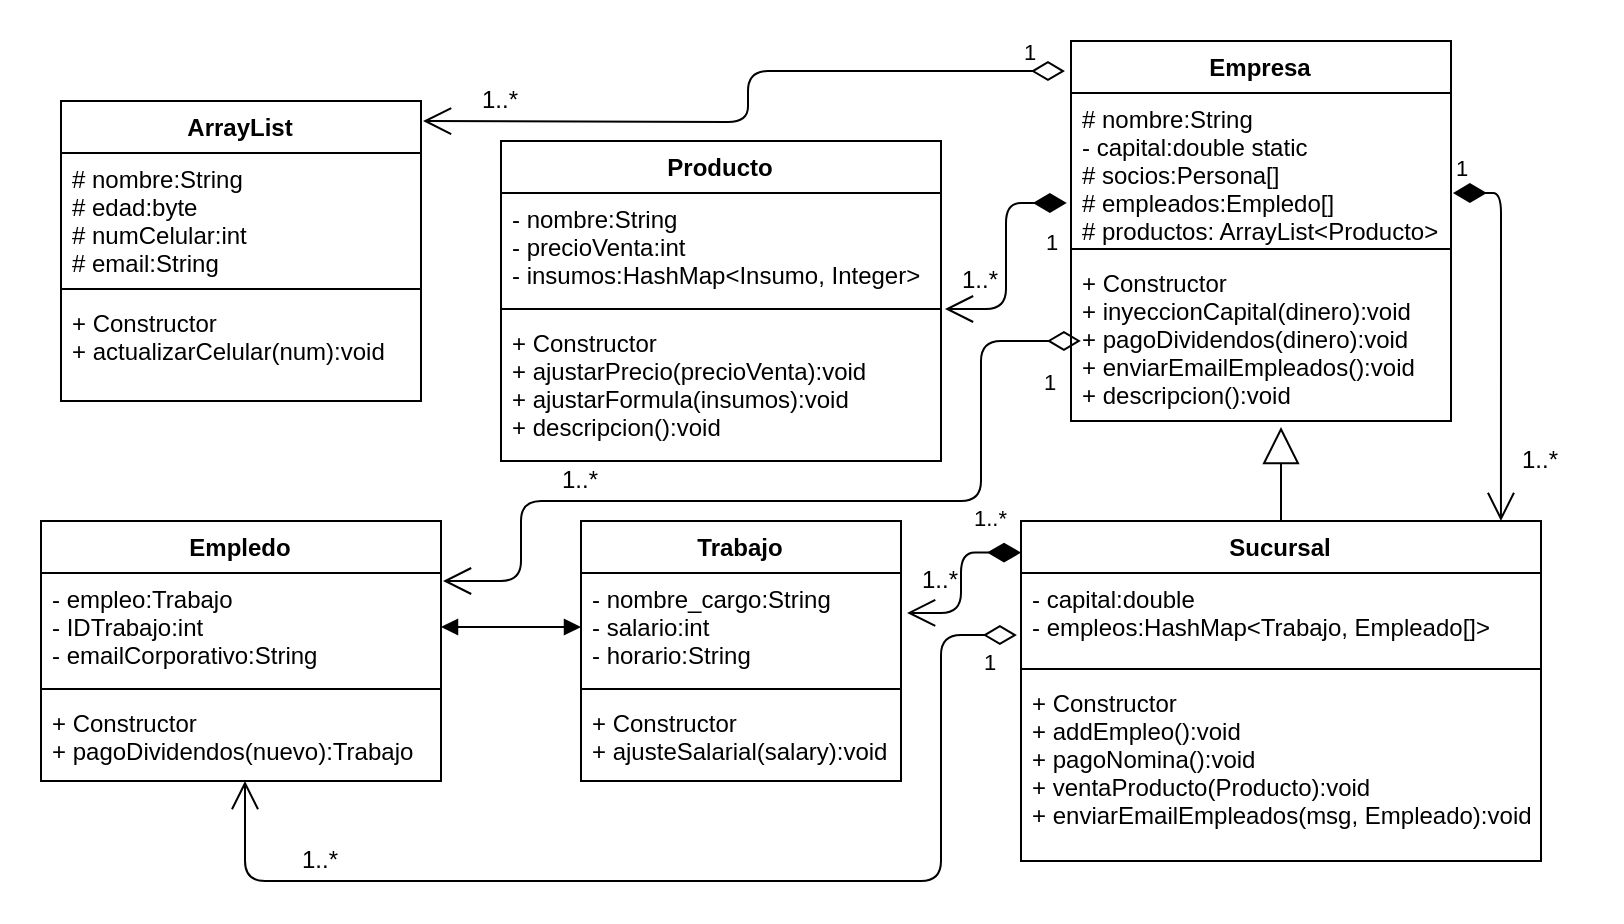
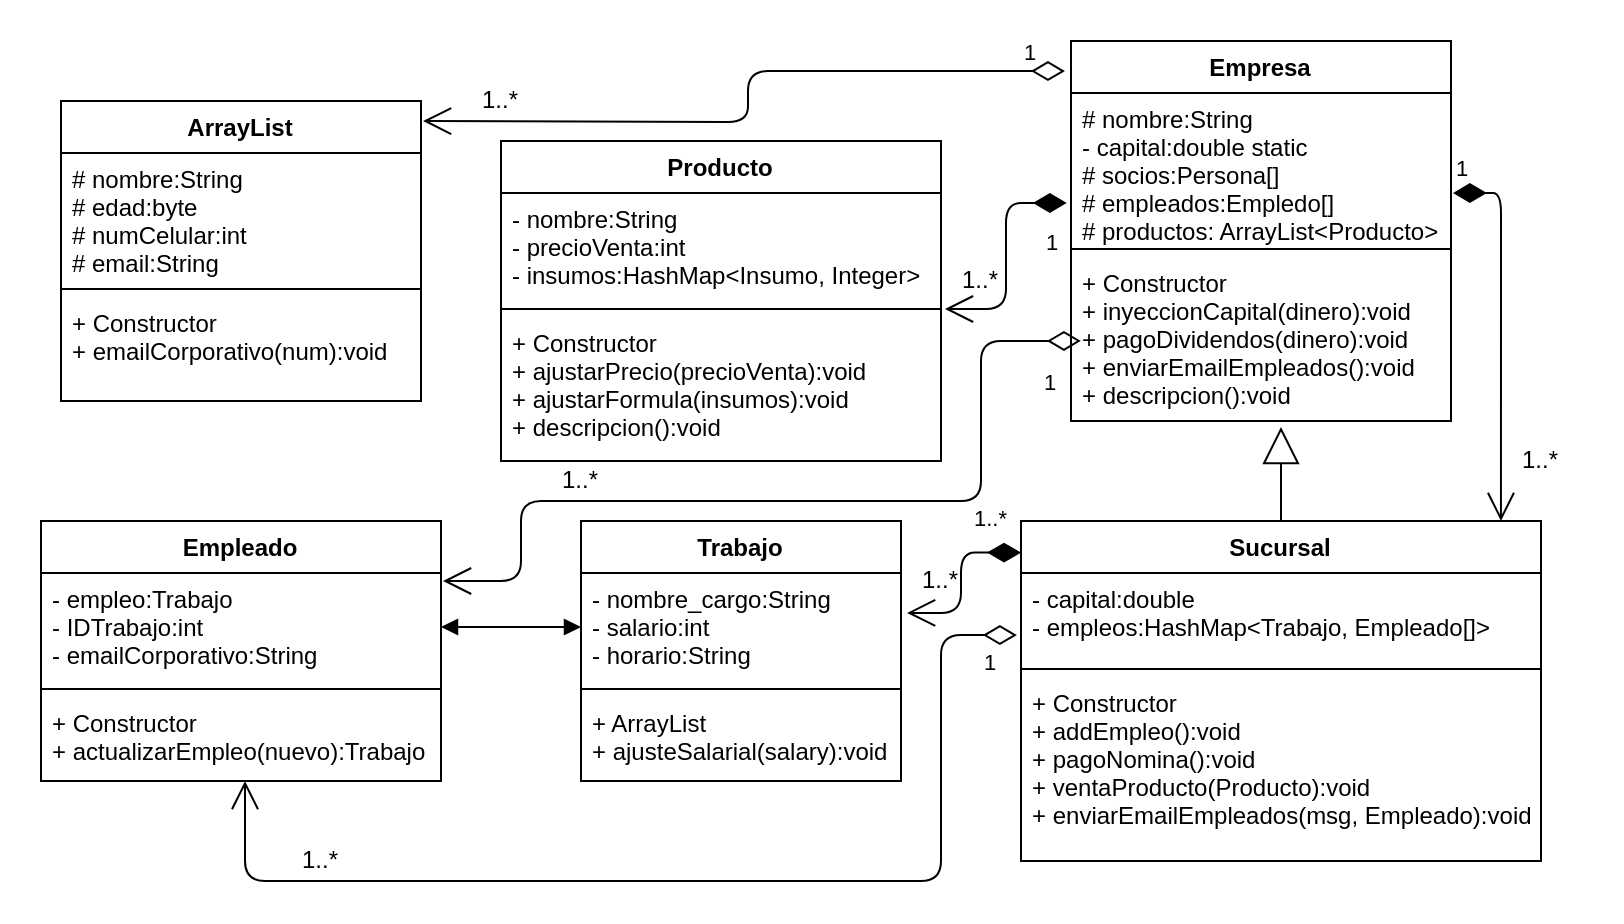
  <mxCell id="0" />
  <mxCell id="1" parent="0" />
  <mxCell id="2" value="ArrayList" style="swimlane;fontStyle=1;align=center;verticalAlign=top;childLayout=stackLayout;horizontal=1;startSize=26;horizontalStack=0;resizeParent=1;resizeParentMax=0;resizeLast=0;collapsible=1;marginBottom=0;" parent="1" vertex="1"><mxGeometry x="30" y="50" width="180" height="150" as="geometry" /></mxCell>
  <mxCell id="3" value="# nombre:String&#10;# edad:byte&#10;# numCelular:int&#10;# email:String&#10;" style="text;strokeColor=none;fillColor=none;align=left;verticalAlign=top;spacingLeft=4;spacingRight=4;overflow=hidden;rotatable=0;points=[[0,0.5],[1,0.5]];portConstraint=eastwest;" parent="2" vertex="1"><mxGeometry y="26" width="180" height="64" as="geometry" /></mxCell>
  <mxCell id="4" value="" style="line;strokeWidth=1;fillColor=none;align=left;verticalAlign=middle;spacingTop=-1;spacingLeft=3;spacingRight=3;rotatable=0;labelPosition=right;points=[];portConstraint=eastwest;" parent="2" vertex="1"><mxGeometry y="90" width="180" height="8" as="geometry" /></mxCell>
- <mxCell id="5" value="+ Constructor&#10;+ actualizarCelular(num):void&#10;" style="text;strokeColor=none;fillColor=none;align=left;verticalAlign=top;spacingLeft=4;spacingRight=4;overflow=hidden;rotatable=0;points=[[0,0.5],[1,0.5]];portConstraint=eastwest;" parent="2" vertex="1"><mxGeometry y="98" width="180" height="52" as="geometry" /></mxCell>
- <mxCell id="6" value="Empledo" style="swimlane;fontStyle=1;align=center;verticalAlign=top;childLayout=stackLayout;horizontal=1;startSize=26;horizontalStack=0;resizeParent=1;resizeParentMax=0;resizeLast=0;collapsible=1;marginBottom=0;" parent="1" vertex="1"><mxGeometry x="20" y="260" width="200" height="130" as="geometry" /></mxCell>
+ <mxCell id="5" value="+ Constructor&#10;+ emailCorporativo(num):void&#10;" style="text;strokeColor=none;fillColor=none;align=left;verticalAlign=top;spacingLeft=4;spacingRight=4;overflow=hidden;rotatable=0;points=[[0,0.5],[1,0.5]];portConstraint=eastwest;" parent="2" vertex="1"><mxGeometry y="98" width="180" height="52" as="geometry" /></mxCell>
+ <mxCell id="6" value="Empleado" style="swimlane;fontStyle=1;align=center;verticalAlign=top;childLayout=stackLayout;horizontal=1;startSize=26;horizontalStack=0;resizeParent=1;resizeParentMax=0;resizeLast=0;collapsible=1;marginBottom=0;" parent="1" vertex="1"><mxGeometry x="20" y="260" width="200" height="130" as="geometry" /></mxCell>
  <mxCell id="7" value="- empleo:Trabajo&#10;- IDTrabajo:int&#10;- emailCorporativo:String&#10;" style="text;strokeColor=none;fillColor=none;align=left;verticalAlign=top;spacingLeft=4;spacingRight=4;overflow=hidden;rotatable=0;points=[[0,0.5],[1,0.5]];portConstraint=eastwest;" parent="6" vertex="1"><mxGeometry y="26" width="200" height="54" as="geometry" /></mxCell>
  <mxCell id="8" value="" style="line;strokeWidth=1;fillColor=none;align=left;verticalAlign=middle;spacingTop=-1;spacingLeft=3;spacingRight=3;rotatable=0;labelPosition=right;points=[];portConstraint=eastwest;" parent="6" vertex="1"><mxGeometry y="80" width="200" height="8" as="geometry" /></mxCell>
- <mxCell id="9" value="+ Constructor&#10;+ pagoDividendos(nuevo):Trabajo&#10;" style="text;strokeColor=none;fillColor=none;align=left;verticalAlign=top;spacingLeft=4;spacingRight=4;overflow=hidden;rotatable=0;points=[[0,0.5],[1,0.5]];portConstraint=eastwest;" parent="6" vertex="1"><mxGeometry y="88" width="200" height="42" as="geometry" /></mxCell>
+ <mxCell id="9" value="+ Constructor&#10;+ actualizarEmpleo(nuevo):Trabajo&#10;" style="text;strokeColor=none;fillColor=none;align=left;verticalAlign=top;spacingLeft=4;spacingRight=4;overflow=hidden;rotatable=0;points=[[0,0.5],[1,0.5]];portConstraint=eastwest;" parent="6" vertex="1"><mxGeometry y="88" width="200" height="42" as="geometry" /></mxCell>
  <mxCell id="10" value="Empresa" style="swimlane;fontStyle=1;align=center;verticalAlign=top;childLayout=stackLayout;horizontal=1;startSize=26;horizontalStack=0;resizeParent=1;resizeParentMax=0;resizeLast=0;collapsible=1;marginBottom=0;" parent="1" vertex="1"><mxGeometry x="535" y="20" width="190" height="190" as="geometry" /></mxCell>
  <mxCell id="11" value="# nombre:String&#10;- capital:double static&#10;# socios:Persona[]&#10;# empleados:Empledo[]&#10;# productos: ArrayList&lt;Producto&gt;&#10;" style="text;strokeColor=none;fillColor=none;align=left;verticalAlign=top;spacingLeft=4;spacingRight=4;overflow=hidden;rotatable=0;points=[[0,0.5],[1,0.5]];portConstraint=eastwest;" parent="10" vertex="1"><mxGeometry y="26" width="190" height="74" as="geometry" /></mxCell>
  <mxCell id="12" value="" style="line;strokeWidth=1;fillColor=none;align=left;verticalAlign=middle;spacingTop=-1;spacingLeft=3;spacingRight=3;rotatable=0;labelPosition=right;points=[];portConstraint=eastwest;" parent="10" vertex="1"><mxGeometry y="100" width="190" height="8" as="geometry" /></mxCell>
  <mxCell id="13" value="+ Constructor&#10;+ inyeccionCapital(dinero):void&#10;+ pagoDividendos(dinero):void&#10;+ enviarEmailEmpleados():void&#10;+ descripcion():void&#10;&#10;" style="text;strokeColor=none;fillColor=none;align=left;verticalAlign=top;spacingLeft=4;spacingRight=4;overflow=hidden;rotatable=0;points=[[0,0.5],[1,0.5]];portConstraint=eastwest;" parent="10" vertex="1"><mxGeometry y="108" width="190" height="82" as="geometry" /></mxCell>
  <mxCell id="14" value="Sucursal" style="swimlane;fontStyle=1;align=center;verticalAlign=top;childLayout=stackLayout;horizontal=1;startSize=26;horizontalStack=0;resizeParent=1;resizeParentMax=0;resizeLast=0;collapsible=1;marginBottom=0;" parent="1" vertex="1"><mxGeometry x="510" y="260" width="260" height="170" as="geometry" /></mxCell>
  <mxCell id="15" value="- capital:double&#10;- empleos:HashMap&lt;Trabajo, Empleado[]&gt;&#10;" style="text;strokeColor=none;fillColor=none;align=left;verticalAlign=top;spacingLeft=4;spacingRight=4;overflow=hidden;rotatable=0;points=[[0,0.5],[1,0.5]];portConstraint=eastwest;" parent="14" vertex="1"><mxGeometry y="26" width="260" height="44" as="geometry" /></mxCell>
  <mxCell id="16" value="" style="line;strokeWidth=1;fillColor=none;align=left;verticalAlign=middle;spacingTop=-1;spacingLeft=3;spacingRight=3;rotatable=0;labelPosition=right;points=[];portConstraint=eastwest;" parent="14" vertex="1"><mxGeometry y="70" width="260" height="8" as="geometry" /></mxCell>
  <mxCell id="17" value="+ Constructor&#10;+ addEmpleo():void&#10;+ pagoNomina():void&#10;+ ventaProducto(Producto):void&#10;+ enviarEmailEmpleados(msg, Empleado):void&#10;" style="text;strokeColor=none;fillColor=none;align=left;verticalAlign=top;spacingLeft=4;spacingRight=4;overflow=hidden;rotatable=0;points=[[0,0.5],[1,0.5]];portConstraint=eastwest;" parent="14" vertex="1"><mxGeometry y="78" width="260" height="92" as="geometry" /></mxCell>
  <mxCell id="18" value="Trabajo" style="swimlane;fontStyle=1;align=center;verticalAlign=top;childLayout=stackLayout;horizontal=1;startSize=26;horizontalStack=0;resizeParent=1;resizeParentMax=0;resizeLast=0;collapsible=1;marginBottom=0;" parent="1" vertex="1"><mxGeometry x="290" y="260" width="160" height="130" as="geometry" /></mxCell>
  <mxCell id="19" value="- nombre_cargo:String&#10;- salario:int&#10;- horario:String&#10;&#10;" style="text;strokeColor=none;fillColor=none;align=left;verticalAlign=top;spacingLeft=4;spacingRight=4;overflow=hidden;rotatable=0;points=[[0,0.5],[1,0.5]];portConstraint=eastwest;" parent="18" vertex="1"><mxGeometry y="26" width="160" height="54" as="geometry" /></mxCell>
  <mxCell id="20" value="" style="line;strokeWidth=1;fillColor=none;align=left;verticalAlign=middle;spacingTop=-1;spacingLeft=3;spacingRight=3;rotatable=0;labelPosition=right;points=[];portConstraint=eastwest;" parent="18" vertex="1"><mxGeometry y="80" width="160" height="8" as="geometry" /></mxCell>
- <mxCell id="21" value="+ Constructor&#10;+ ajusteSalarial(salary):void&#10;" style="text;strokeColor=none;fillColor=none;align=left;verticalAlign=top;spacingLeft=4;spacingRight=4;overflow=hidden;rotatable=0;points=[[0,0.5],[1,0.5]];portConstraint=eastwest;" parent="18" vertex="1"><mxGeometry y="88" width="160" height="42" as="geometry" /></mxCell>
+ <mxCell id="21" value="+ ArrayList&#10;+ ajusteSalarial(salary):void&#10;" style="text;strokeColor=none;fillColor=none;align=left;verticalAlign=top;spacingLeft=4;spacingRight=4;overflow=hidden;rotatable=0;points=[[0,0.5],[1,0.5]];portConstraint=eastwest;" parent="18" vertex="1"><mxGeometry y="88" width="160" height="42" as="geometry" /></mxCell>
  <mxCell id="22" value="Producto" style="swimlane;fontStyle=1;align=center;verticalAlign=top;childLayout=stackLayout;horizontal=1;startSize=26;horizontalStack=0;resizeParent=1;resizeParentMax=0;resizeLast=0;collapsible=1;marginBottom=0;" parent="1" vertex="1"><mxGeometry x="250" y="70" width="220" height="160" as="geometry" /></mxCell>
  <mxCell id="23" value="- nombre:String&#10;- precioVenta:int&#10;- insumos:HashMap&lt;Insumo, Integer&gt;&#10;" style="text;strokeColor=none;fillColor=none;align=left;verticalAlign=top;spacingLeft=4;spacingRight=4;overflow=hidden;rotatable=0;points=[[0,0.5],[1,0.5]];portConstraint=eastwest;" parent="22" vertex="1"><mxGeometry y="26" width="220" height="54" as="geometry" /></mxCell>
  <mxCell id="24" value="" style="line;strokeWidth=1;fillColor=none;align=left;verticalAlign=middle;spacingTop=-1;spacingLeft=3;spacingRight=3;rotatable=0;labelPosition=right;points=[];portConstraint=eastwest;" parent="22" vertex="1"><mxGeometry y="80" width="220" height="8" as="geometry" /></mxCell>
  <mxCell id="25" value="+ Constructor&#10;+ ajustarPrecio(precioVenta):void&#10;+ ajustarFormula(insumos):void&#10;+ descripcion():void&#10;" style="text;strokeColor=none;fillColor=none;align=left;verticalAlign=top;spacingLeft=4;spacingRight=4;overflow=hidden;rotatable=0;points=[[0,0.5],[1,0.5]];portConstraint=eastwest;" parent="22" vertex="1"><mxGeometry y="88" width="220" height="72" as="geometry" /></mxCell>
  <mxCell id="26" value="" style="endArrow=block;endSize=16;endFill=0;html=1;exitX=0.5;exitY=0;exitDx=0;exitDy=0;" parent="1" source="14" edge="1"><mxGeometry width="160" relative="1" as="geometry"><mxPoint x="510" y="220" as="sourcePoint" /><mxPoint x="640" y="213" as="targetPoint" /></mxGeometry></mxCell>
  <mxCell id="27" value="" style="endArrow=block;startArrow=block;endFill=1;startFill=1;html=1;exitX=1;exitY=0.5;exitDx=0;exitDy=0;entryX=0;entryY=0.5;entryDx=0;entryDy=0;" parent="1" source="7" target="19" edge="1"><mxGeometry width="160" relative="1" as="geometry"><mxPoint x="240" y="420" as="sourcePoint" /><mxPoint x="400" y="420" as="targetPoint" /></mxGeometry></mxCell>
  <mxCell id="28" value="1" style="endArrow=open;html=1;endSize=12;startArrow=diamondThin;startSize=14;startFill=0;edgeStyle=orthogonalEdgeStyle;align=left;verticalAlign=bottom;exitX=-0.008;exitY=0.705;exitDx=0;exitDy=0;exitPerimeter=0;entryX=0.51;entryY=1;entryDx=0;entryDy=0;entryPerimeter=0;" parent="1" source="15" target="9" edge="1"><mxGeometry x="-0.781" y="20" relative="1" as="geometry"><mxPoint x="370" y="440" as="sourcePoint" /><mxPoint x="530" y="440" as="targetPoint" /><Array as="points"><mxPoint x="470" y="317" /><mxPoint x="470" y="440" /><mxPoint x="122" y="440" /></Array><mxPoint as="offset" /></mxGeometry></mxCell>
  <mxCell id="29" value="1..*" style="text;html=1;strokeColor=none;fillColor=none;align=center;verticalAlign=middle;whiteSpace=wrap;rounded=0;" parent="1" vertex="1"><mxGeometry x="140" y="420" width="40" height="20" as="geometry" /></mxCell>
  <mxCell id="30" value="1..*" style="endArrow=open;html=1;endSize=12;startArrow=diamondThin;startSize=14;startFill=1;edgeStyle=orthogonalEdgeStyle;align=left;verticalAlign=bottom;exitX=0;exitY=0.093;exitDx=0;exitDy=0;exitPerimeter=0;entryX=1.019;entryY=0.37;entryDx=0;entryDy=0;entryPerimeter=0;" parent="1" source="14" target="19" edge="1"><mxGeometry x="-0.326" y="-4" relative="1" as="geometry"><mxPoint x="500" y="440" as="sourcePoint" /><mxPoint x="660" y="440" as="targetPoint" /><mxPoint x="4" y="-4" as="offset" /></mxGeometry></mxCell>
  <mxCell id="31" value="1..*" style="text;html=1;strokeColor=none;fillColor=none;align=center;verticalAlign=middle;whiteSpace=wrap;rounded=0;" parent="1" vertex="1"><mxGeometry x="450" y="280" width="40" height="20" as="geometry" /></mxCell>
  <mxCell id="32" value="1" style="endArrow=open;html=1;endSize=12;startArrow=diamondThin;startSize=14;startFill=0;edgeStyle=orthogonalEdgeStyle;align=left;verticalAlign=bottom;exitX=-0.016;exitY=0.079;exitDx=0;exitDy=0;exitPerimeter=0;" parent="1" source="10" edge="1"><mxGeometry x="-0.875" relative="1" as="geometry"><mxPoint x="330" y="170" as="sourcePoint" /><mxPoint x="211" y="60" as="targetPoint" /><mxPoint as="offset" /></mxGeometry></mxCell>
  <mxCell id="33" value="1..*" style="text;html=1;strokeColor=none;fillColor=none;align=center;verticalAlign=middle;whiteSpace=wrap;rounded=0;" parent="1" vertex="1"><mxGeometry x="230" y="40" width="40" height="20" as="geometry" /></mxCell>
  <mxCell id="34" value="1" style="endArrow=open;html=1;endSize=12;startArrow=diamondThin;startSize=14;startFill=1;edgeStyle=orthogonalEdgeStyle;align=left;verticalAlign=bottom;exitX=-0.011;exitY=0.743;exitDx=0;exitDy=0;exitPerimeter=0;entryX=1.009;entryY=1.074;entryDx=0;entryDy=0;entryPerimeter=0;" parent="1" source="11" target="23" edge="1"><mxGeometry x="0.043" y="18" relative="1" as="geometry"><mxPoint x="290" y="180" as="sourcePoint" /><mxPoint x="450" y="180" as="targetPoint" /><mxPoint as="offset" /></mxGeometry></mxCell>
  <mxCell id="35" value="1..*" style="text;html=1;strokeColor=none;fillColor=none;align=center;verticalAlign=middle;whiteSpace=wrap;rounded=0;" parent="1" vertex="1"><mxGeometry x="470" y="130" width="40" height="20" as="geometry" /></mxCell>
  <mxCell id="36" value="1" style="endArrow=open;html=1;endSize=12;startArrow=diamondThin;startSize=14;startFill=0;edgeStyle=orthogonalEdgeStyle;align=left;verticalAlign=bottom;exitX=0.026;exitY=0.512;exitDx=0;exitDy=0;exitPerimeter=0;entryX=1.005;entryY=0.074;entryDx=0;entryDy=0;entryPerimeter=0;" edge="1" parent="1" source="13" target="7"><mxGeometry x="-0.636" y="30" relative="1" as="geometry"><mxPoint x="290" y="230" as="sourcePoint" /><mxPoint x="450" y="230" as="targetPoint" /><Array as="points"><mxPoint x="490" y="170" /><mxPoint x="490" y="250" /><mxPoint x="260" y="250" /><mxPoint x="260" y="290" /></Array><mxPoint as="offset" /></mxGeometry></mxCell>
  <mxCell id="37" value="1..*" style="text;html=1;strokeColor=none;fillColor=none;align=center;verticalAlign=middle;whiteSpace=wrap;rounded=0;" vertex="1" parent="1"><mxGeometry x="270" y="230" width="40" height="20" as="geometry" /></mxCell>
  <mxCell id="38" value="1" style="endArrow=open;html=1;endSize=12;startArrow=diamondThin;startSize=14;startFill=1;edgeStyle=orthogonalEdgeStyle;align=left;verticalAlign=bottom;exitX=1.005;exitY=0.676;exitDx=0;exitDy=0;exitPerimeter=0;entryX=0.923;entryY=0;entryDx=0;entryDy=0;entryPerimeter=0;" edge="1" parent="1" source="11" target="14"><mxGeometry x="-1" y="3" relative="1" as="geometry"><mxPoint x="780" y="160" as="sourcePoint" /><mxPoint x="940" y="160" as="targetPoint" /></mxGeometry></mxCell>
  <mxCell id="39" value="1..*" style="text;html=1;strokeColor=none;fillColor=none;align=center;verticalAlign=middle;whiteSpace=wrap;rounded=0;" vertex="1" parent="1"><mxGeometry x="750" y="220" width="40" height="20" as="geometry" /></mxCell>
